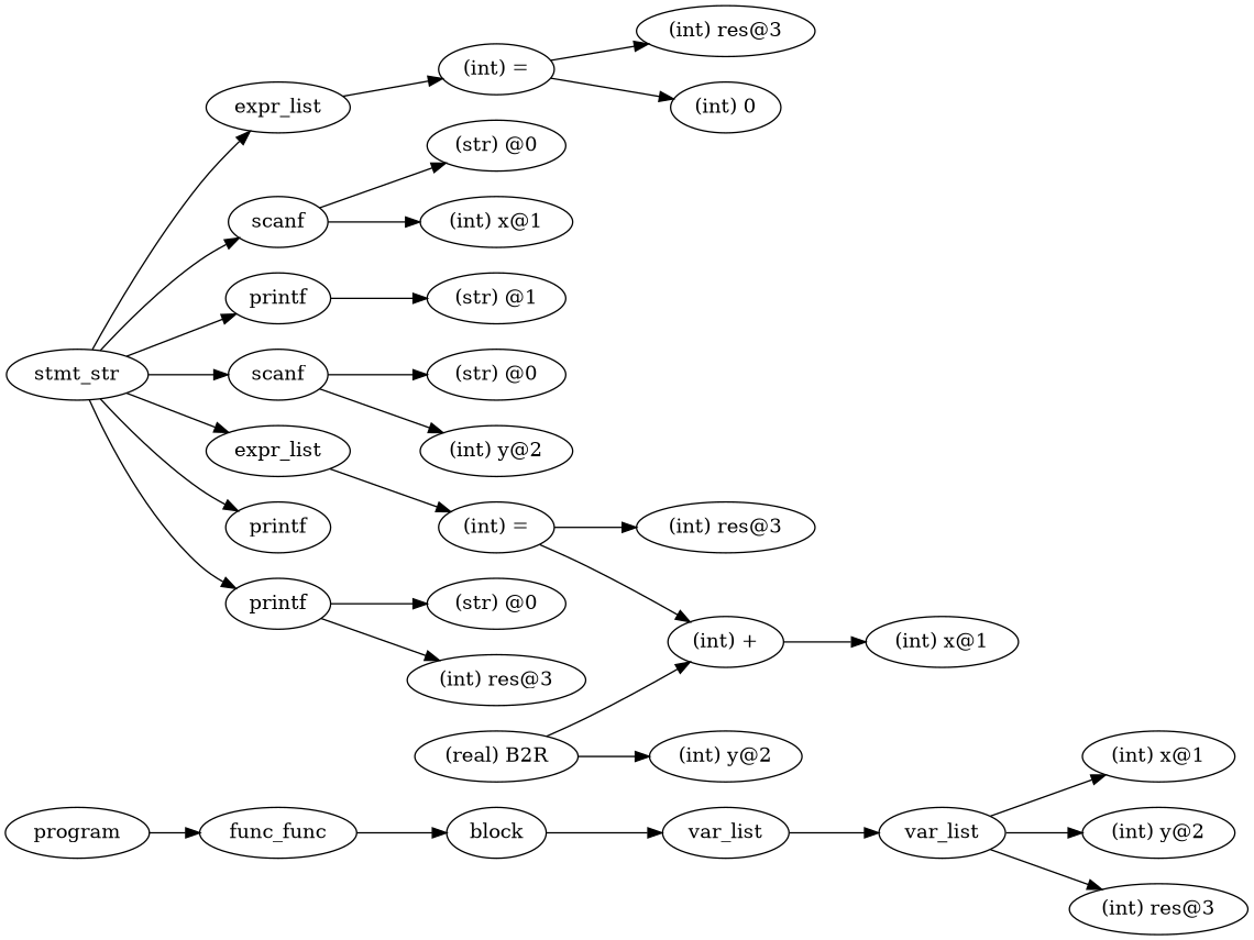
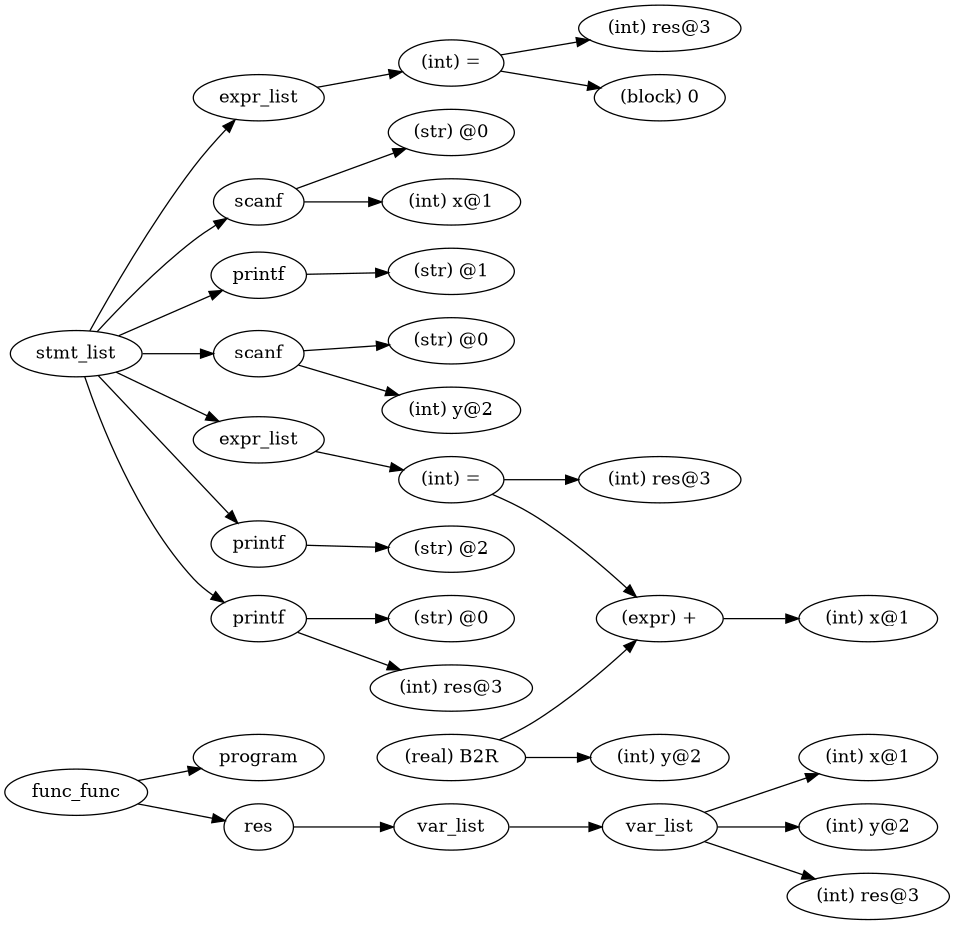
  digraph {
    ordering=out
    rankdir=LR
    n1 [label=program]
    n2 [label=func_func]
-   n3 [label=block]
+   n3 [label=res]
    n4 [label=var_list]
    n5 [label=var_list]
-   n6 [label=stmt_str]
+   n6 [label=stmt_list]
    n7 [label=expr_list]
    n8 [label=scanf]
    n9 [label=printf]
    n10 [label=scanf]
    n11 [label=expr_list]
    n12 [label=printf]
    n13 [label=printf]
    n14 [label="(int) x@1"]
    n15 [label="(int) y@2"]
    n16 [label="(int) res@3"]
    n17 [label="(int) ="]
    n18 [label="(str) @0"]
    n19 [label="(int) x@1"]
    n20 [label="(str) @1"]
    n21 [label="(str) @0"]
    n22 [label="(int) y@2"]
    n23 [label="(int) ="]
+   n24 [label="(str) @2"]
    n25 [label="(str) @0"]
    n26 [label="(int) res@3"]
    n27 [label="(int) res@3"]
-   n28 [label="(int) 0"]
+   n28 [label="(block) 0"]
    n29 [label="(int) res@3"]
-   n30 [label="(int) +"]
+   n30 [label="(expr) +"]
    n31 [label="(int) x@1"]
    n32 [label="(real) B2R"]
    n33 [label="(int) y@2"]
-   n1 -> n2
+   n2 -> n1
    n2 -> n3
    n3 -> n4
    n4 -> n5
    n5 -> n14
    n5 -> n15
    n5 -> n16
    n6 -> n7
    n6 -> n8
    n6 -> n9
    n6 -> n10
    n6 -> n11
    n6 -> n12
    n6 -> n13
    n7 -> n17
    n8 -> n18
    n8 -> n19
    n9 -> n20
    n10 -> n21
    n10 -> n22
    n11 -> n23
+   n12 -> n24
    n13 -> n25
    n13 -> n26
    n17 -> n27
    n17 -> n28
    n23 -> n29
    n23 -> n30
    n30 -> n31
    n32 -> n30
    n32 -> n33
  }
